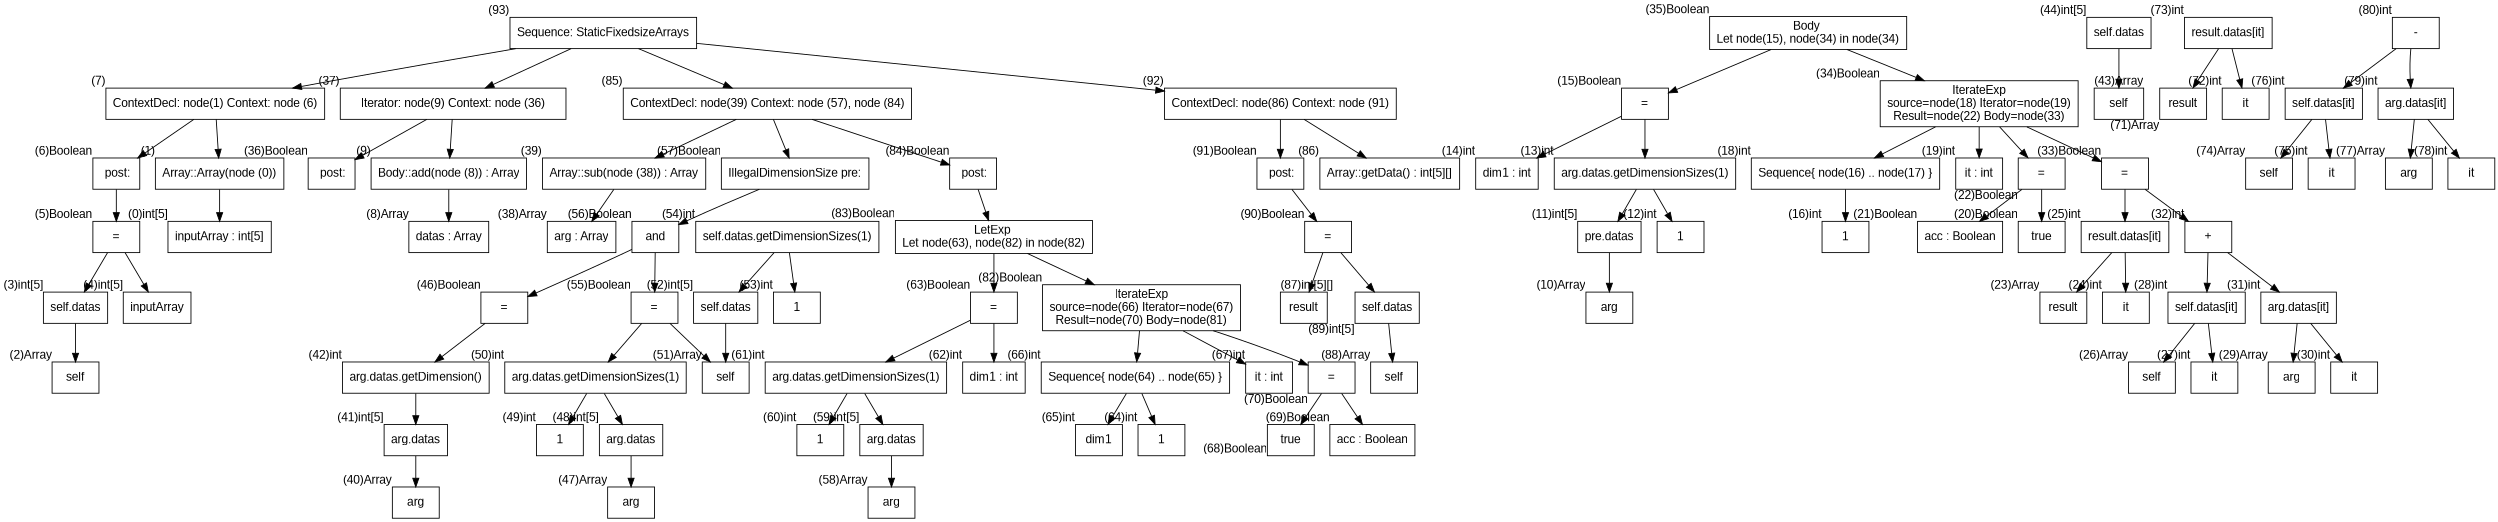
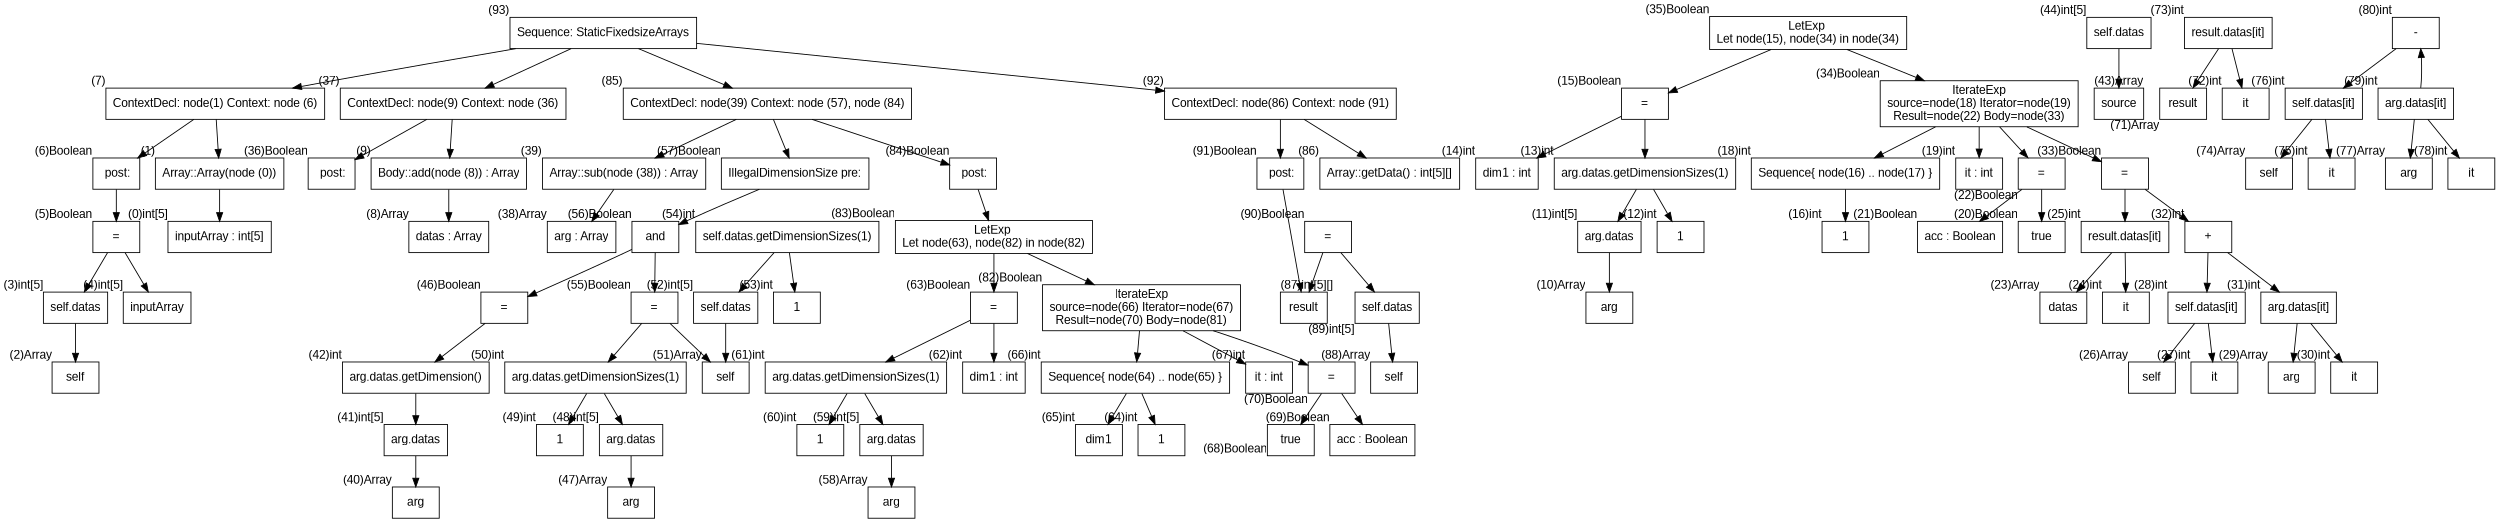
  digraph {
    fontname="Liberation Sans"
    node [fontname="Liberation Sans" shape=box]
    edge [fontname="Liberation Sans"]
    n1 [label="Sequence: StaticFixedsizeArrays" xlabel="(93)"]
    n2 [label="ContextDecl: node(1) Context: node (6)" xlabel="(7)"]
-   n3 [label="Iterator: node(9) Context: node (36)" xlabel="(37)"]
+   n3 [label="ContextDecl: node(9) Context: node (36)" xlabel="(37)"]
    n4 [label="ContextDecl: node(39) Context: node (57), node (84)" xlabel="(85)"]
    n5 [label="ContextDecl: node(86) Context: node (91)" xlabel="(92)"]
    n6 [label="Array::Array(node (0))" xlabel="(1)"]
    n7 [label=" post:" xlabel="(6)Boolean"]
    n8 [label="Body::add(node (8)) : Array" xlabel="(9)"]
    n9 [label=" post:" xlabel="(36)Boolean"]
    n10 [label="Array::sub(node (38)) : Array" xlabel="(39)"]
    n11 [label="IllegalDimensionSize pre:" xlabel="(57)Boolean"]
    n12 [label=" post:" xlabel="(84)Boolean"]
    n13 [label="Array::getData() : int[5][]" xlabel="(86)"]
    n14 [label=" post:" xlabel="(91)Boolean"]
    n15 [label="inputArray : int[5]" xlabel="(0)int[5]"]
    n16 [label="=" xlabel="(5)Boolean"]
    n17 [label="datas : Array" xlabel="(8)Array"]
    n18 [label="arg : Array" xlabel="(38)Array"]
    n19 [label=and xlabel="(56)Boolean"]
    n20 [label="LetExp \nLet node(63), node(82) in node(82)" xlabel="(83)Boolean"]
    n21 [label="=" xlabel="(90)Boolean"]
    n22 [label="self.datas" xlabel="(3)int[5]"]
    n23 [label=inputArray xlabel="(4)int[5]"]
-   n24 [label="Body \nLet node(15), node(34) in node(34)" xlabel="(35)Boolean"]
+   n24 [label="LetExp \nLet node(15), node(34) in node(34)" xlabel="(35)Boolean"]
    n25 [label="=" xlabel="(15)Boolean"]
    n26 [label="IterateExp\nsource=node(18) Iterator=node(19)\nResult=node(22) Body=node(33)" xlabel="(34)Boolean"]
    n27 [label="=" xlabel="(46)Boolean"]
    n28 [label="=" xlabel="(55)Boolean"]
    n29 [label="=" xlabel="(63)Boolean"]
    n30 [label="IterateExp\nsource=node(66) Iterator=node(67)\nResult=node(70) Body=node(81)" xlabel="(82)Boolean"]
    n31 [label=result xlabel="(87)int[5][]"]
    n32 [label="self.datas" xlabel="(89)int[5]"]
    n33 [label=self xlabel="(2)Array"]
    n34 [label="dim1 : int" xlabel="(14)int"]
    n35 [label="arg.datas.getDimensionSizes(1)" xlabel="(13)int"]
    n36 [label="Sequence{ node(16) .. node(17) }" xlabel="(18)int"]
    n37 [label="it : int" xlabel="(19)int"]
    n38 [label="=" xlabel="(22)Boolean"]
    n39 [label="=" xlabel="(33)Boolean"]
    n40 [label="arg.datas.getDimension()" xlabel="(42)int"]
    n41 [label="arg.datas.getDimensionSizes(1)" xlabel="(50)int"]
    n42 [label=self xlabel="(51)Array"]
    n43 [label="dim1 : int" xlabel="(62)int"]
    n44 [label="arg.datas.getDimensionSizes(1)" xlabel="(61)int"]
    n45 [label="Sequence{ node(64) .. node(65) }" xlabel="(66)int"]
    n46 [label="it : int" xlabel="(67)int"]
    n47 [label="=" xlabel="(70)Boolean"]
    n48 [label=self xlabel="(88)Array"]
-   n49 [label="pre.datas" xlabel="(11)int[5]"]
+   n49 [label="arg.datas" xlabel="(11)int[5]"]
    n50 [label=1 xlabel="(12)int"]
    n51 [label=1 xlabel="(16)int"]
    n52 [label="acc : Boolean" xlabel="(21)Boolean"]
    n53 [label=true xlabel="(20)Boolean"]
    n54 [label="result.datas[it]" xlabel="(25)int"]
    n55 [label="+" xlabel="(32)int"]
    n56 [label="arg.datas" xlabel="(41)int[5]"]
    n57 [label="arg.datas" xlabel="(48)int[5]"]
    n58 [label=1 xlabel="(49)int"]
    n59 [label="self.datas.getDimensionSizes(1)" xlabel="(54)int"]
    n60 [label="self.datas" xlabel="(52)int[5]"]
    n61 [label=1 xlabel="(53)int"]
    n62 [label="arg.datas" xlabel="(59)int[5]"]
    n63 [label=1 xlabel="(60)int"]
    n64 [label=1 xlabel="(64)int"]
    n65 [label=dim1 xlabel="(65)int"]
    n66 [label="acc : Boolean" xlabel="(69)Boolean"]
    n67 [label=true xlabel="(68)Boolean"]
    n68 [label=arg xlabel="(10)Array"]
-   n69 [label=result xlabel="(23)Array"]
+   n69 [label=datas xlabel="(23)Array"]
    n70 [label=it xlabel="(24)int"]
    n71 [label="self.datas[it]" xlabel="(28)int"]
    n72 [label="arg.datas[it]" xlabel="(31)int"]
    n73 [label=arg xlabel="(40)Array"]
    n74 [label="self.datas" xlabel="(44)int[5]"]
-   n75 [label=self xlabel="(43)Array"]
+   n75 [label=source xlabel="(43)Array"]
    n76 [label=arg xlabel="(47)Array"]
    n77 [label=arg xlabel="(58)Array"]
    n78 [label="result.datas[it]" xlabel="(73)int"]
    n79 [label=result xlabel="(71)Array"]
    n80 [label=it xlabel="(72)int"]
    n81 [label="-" xlabel="(80)int"]
    n82 [label="self.datas[it]" xlabel="(76)int"]
    n83 [label="arg.datas[it]" xlabel="(79)int"]
    n84 [label=self xlabel="(26)Array"]
    n85 [label=it xlabel="(27)int"]
    n86 [label=arg xlabel="(29)Array"]
    n87 [label=it xlabel="(30)int"]
    n88 [label=self xlabel="(74)Array"]
    n89 [label=it xlabel="(75)int"]
    n90 [label=arg xlabel="(77)Array"]
    n91 [label=it xlabel="(78)int"]
    n1 -> n2
    n1 -> n3
    n1 -> n4
    n1 -> n5
    n2 -> n6
    n2 -> n7
    n3 -> n8
    n3 -> n9
    n4 -> n10
    n4 -> n11
    n4 -> n12
    n5 -> n13
    n5 -> n14
    n6 -> n15
    n7 -> n16
    n8 -> n17
    n10 -> n18
    n11 -> n19
    n12 -> n20
-   n14 -> n21
+   n14 -> n31
    n16 -> n22
    n16 -> n23
    n19 -> n27
    n19 -> n28
    n20 -> n29
    n20 -> n30
    n21 -> n31
    n21 -> n32
    n22 -> n33
    n24 -> n25
    n24 -> n26
    n25 -> n34
    n25 -> n35
    n26 -> n36
    n26 -> n37
    n26 -> n38
    n26 -> n39
    n27 -> n40
    n28 -> n41
    n28 -> n42
    n29 -> n43
    n29 -> n44
    n30 -> n45
    n30 -> n46
    n30 -> n47
    n32 -> n48
    n35 -> n49
    n35 -> n50
    n36 -> n51
    n38 -> n52
    n38 -> n53
    n39 -> n54
    n39 -> n55
    n40 -> n56
    n41 -> n57
    n41 -> n58
    n44 -> n62
    n44 -> n63
    n45 -> n64
    n45 -> n65
    n47 -> n66
    n47 -> n67
    n49 -> n68
    n54 -> n69
    n54 -> n70
    n55 -> n71
    n55 -> n72
    n56 -> n73
    n57 -> n76
    n59 -> n60
    n59 -> n61
    n60 -> n42
    n62 -> n77
    n71 -> n84
    n71 -> n85
    n72 -> n86
    n72 -> n87
    n74 -> n75
    n78 -> n79
    n78 -> n80
    n81 -> n82
-   n81 -> n83
+   n83 -> n81
    n82 -> n88
    n82 -> n89
    n83 -> n90
    n83 -> n91
  }
